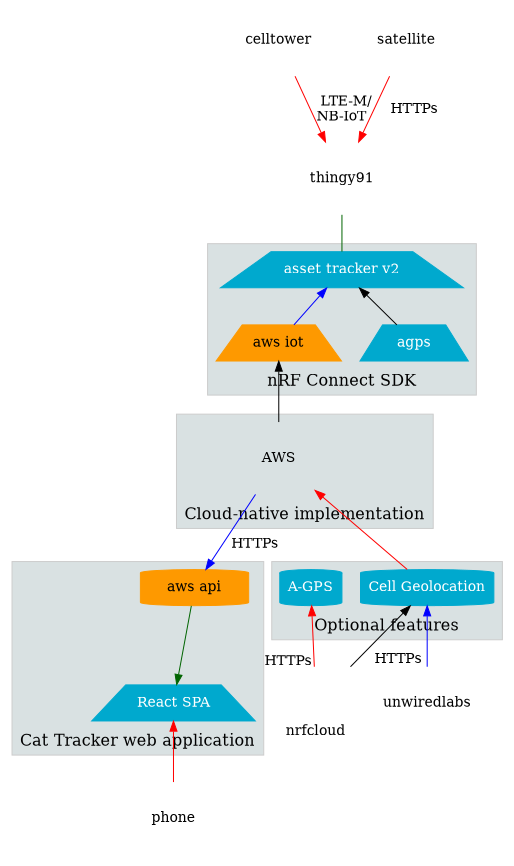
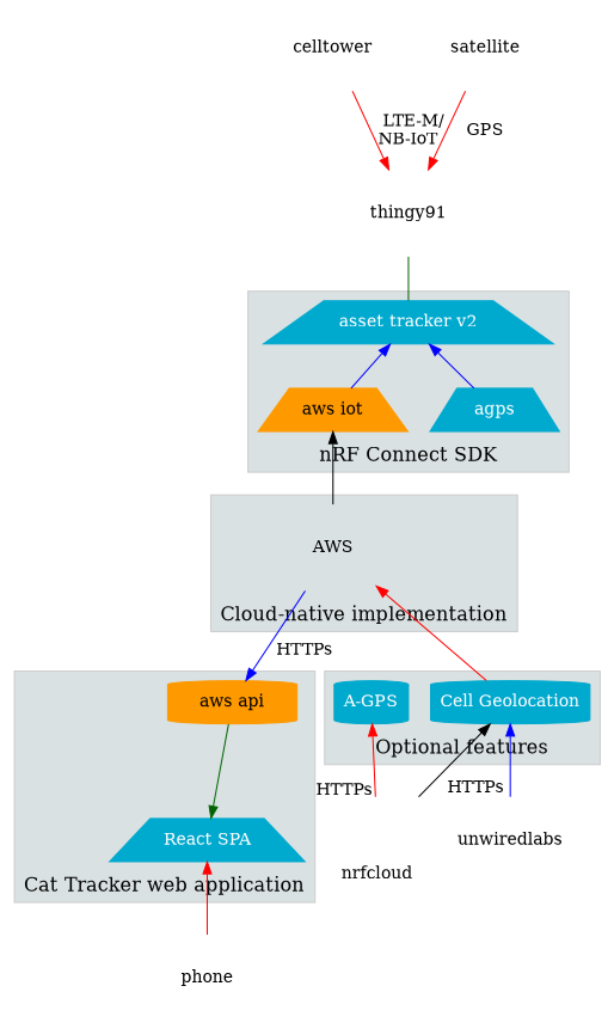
  digraph {
    compound=true
    labelfloat=true
    rankdir=TB
    splines=false
    node [shape=none]
    edge [color=red dir=back]
    AWS [height=1 width=1]
    n2 [color="#00A9CE" fillcolor="#00A9CE" fontcolor="#ffffff" label="Cell Geolocation" shape=cylinder style=filled]
    n3 [color="#00A9CE" fillcolor="#00A9CE" fontcolor="#ffffff" label="A-GPS" shape=cylinder style=filled]
    n4 [color="#fe9900" fillcolor="#fe9900" label="aws iot" shape=trapezium style=filled width=1.5]
    n5 [color="#00A9CE" fillcolor="#00A9CE" fontcolor="#ffffff" label="asset tracker v2" shape=trapezium style=filled width=1.5]
    agps [color="#00A9CE" fillcolor="#00A9CE" fontcolor="#ffffff" shape=trapezium style=filled width=1.5]
    n7 [color="#fe9900" fillcolor="#fe9900" label="aws api" shape=cylinder style=filled width=1.5]
    n8 [color="#00A9CE" fillcolor="#00A9CE" fontcolor="#ffffff" label="React SPA" shape=trapezium style=filled]
    nrfcloud [height=1 labelloc=b width=1]
    unwiredlabs [height=1 width=1]
    phone [height=1 width=1]
    celltower [height=1 width=2]
    thingy91 [height=1 width=1]
    satellite [height=1 width=1]
    subgraph cluster_1 {
      bgcolor="#D9E1E2"
      color="#cccccc"
      fontsize=16
      label="Cloud-native implementation"
      labelloc=b
      AWS
    }
    subgraph cluster_2 {
      bgcolor="#D9E1E2"
      color="#cccccc"
      fontsize=16
      label="Optional features"
      labelloc=b
      n2
      n3
    }
    subgraph cluster_3 {
      bgcolor="#D9E1E2"
      color="#cccccc"
      fontsize=16
      label="nRF Connect SDK"
      labelloc=b
      n4
      n5
      agps
    }
    subgraph cluster_4 {
      bgcolor="#D9E1E2"
      color="#cccccc"
      fontsize=16
      label="Cat Tracker web application"
      labelloc=b
      n7
      n8
    }
    AWS -> n2
    AWS -> n7 [color=blue label=" HTTPs " dir=""]
    n2 -> nrfcloud [color=black]
    n2 -> unwiredlabs [color=blue headlabel=" HTTPs "]
    n3 -> nrfcloud [labeldistance=6 taillabel=" HTTPs "]
    n4 -> AWS [color=black]
    n5 -> n4 [color=blue]
-   n5 -> agps [color=black]
+   n5 -> agps [color=blue]
    n7 -> n8 [color=darkgreen dir=""]
    n8 -> phone
    celltower -> thingy91 [label=" LTE-M/\nNB-IoT " dir=""]
    thingy91 -> n5 [color=darkgreen dir=none]
-   satellite -> thingy91 [label=" HTTPs " dir=""]
+   satellite -> thingy91 [label=" GPS " dir=""]
  }
